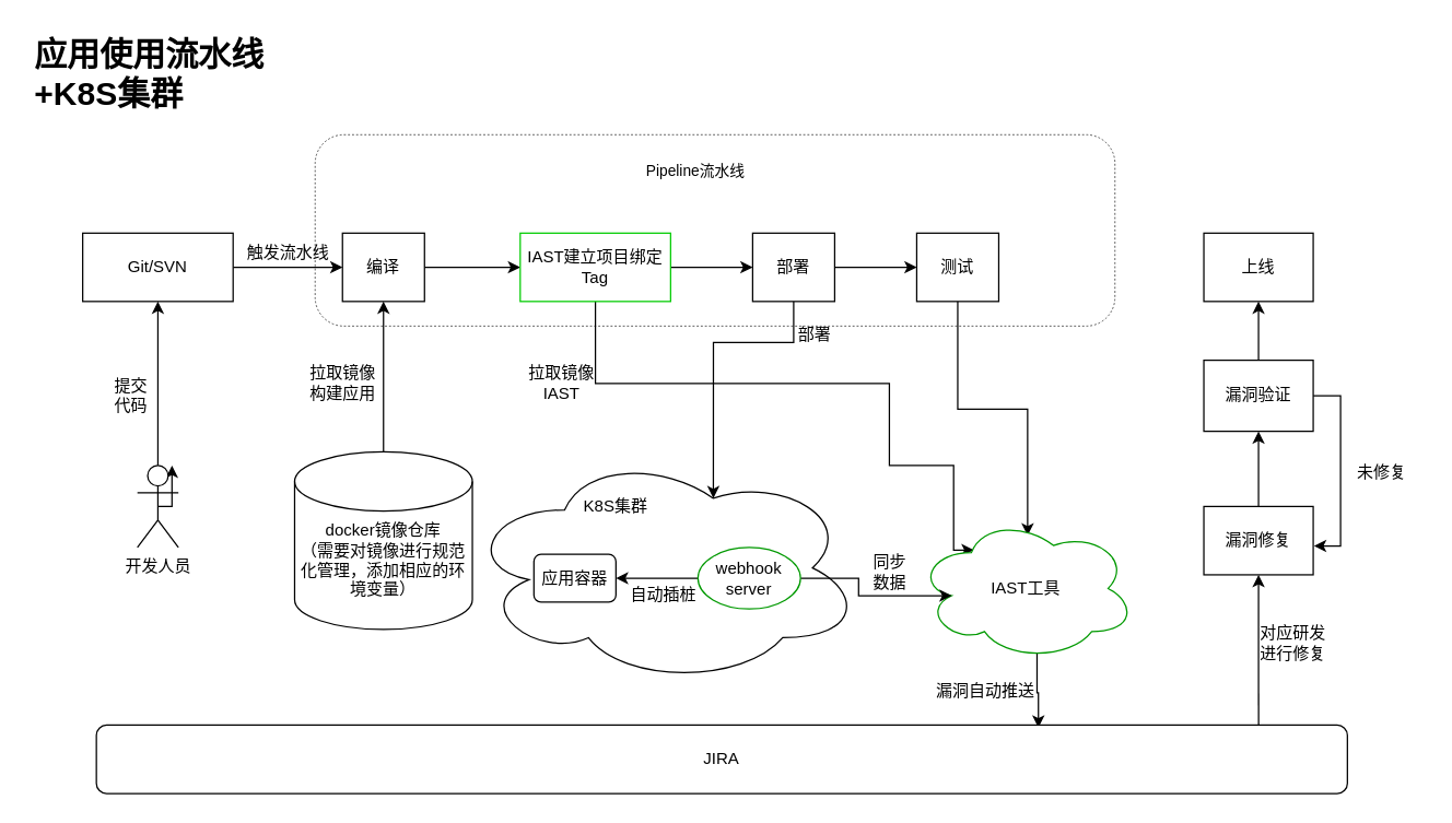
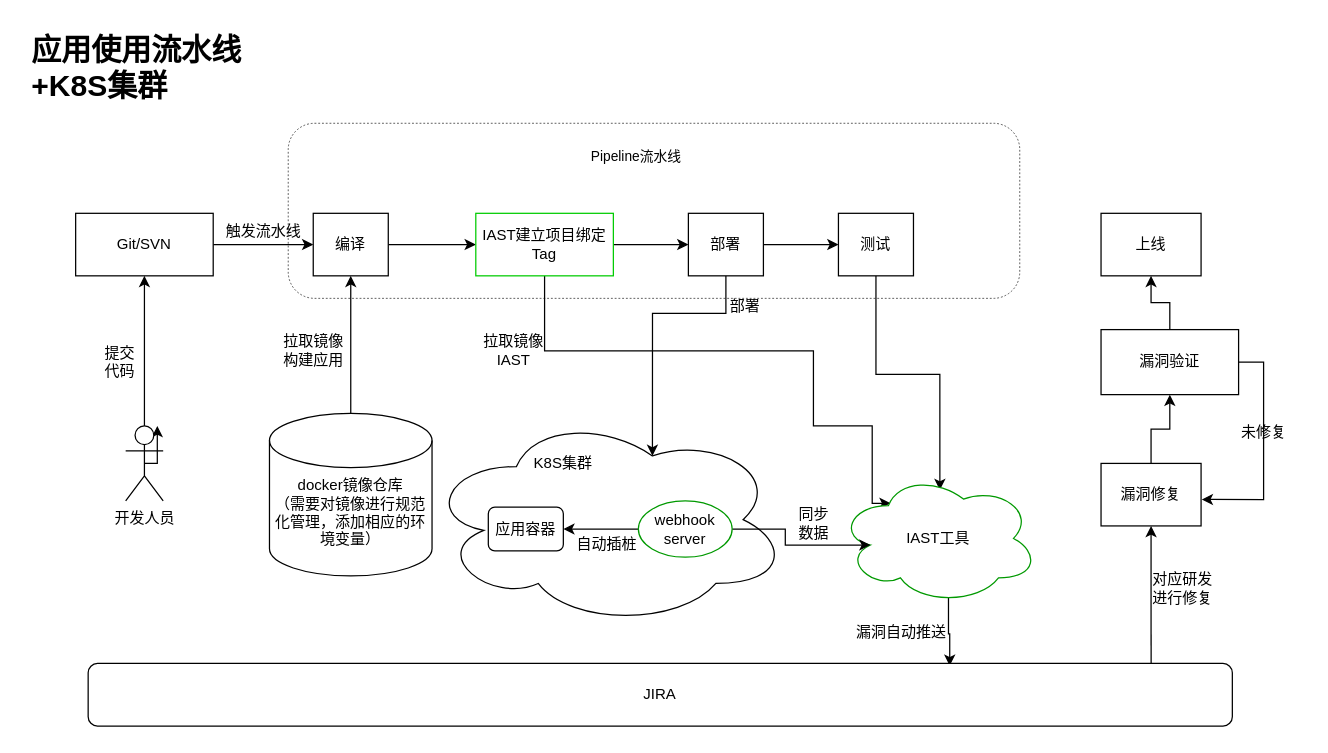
  <mxCell id="0" />
  <mxCell id="1" parent="0" />
  <mxCell id="2" style="edgeStyle=orthogonalEdgeStyle;rounded=0;orthogonalLoop=1;jettySize=auto;html=1;exitX=1;exitY=0.5;exitDx=0;exitDy=0;entryX=0;entryY=0.5;entryDx=0;entryDy=0;strokeWidth=1;" parent="1" source="4" target="12" edge="1"><mxGeometry relative="1" as="geometry" /></mxCell>
  <mxCell id="3" style="edgeStyle=orthogonalEdgeStyle;rounded=0;orthogonalLoop=1;jettySize=auto;html=1;entryX=0.5;entryY=1;entryDx=0;entryDy=0;exitX=0.5;exitY=0;exitDx=0;exitDy=0;exitPerimeter=0;" parent="1" source="15" target="4" edge="1"><mxGeometry relative="1" as="geometry"><mxPoint x="290" y="275" as="sourcePoint" /><mxPoint x="280" y="330" as="targetPoint" /></mxGeometry></mxCell>
  <mxCell id="4" value="编译" style="rounded=0;whiteSpace=wrap;html=1;" parent="1" vertex="1"><mxGeometry x="250" y="170" width="60" height="50" as="geometry" /></mxCell>
  <mxCell id="5" value="" style="edgeStyle=orthogonalEdgeStyle;rounded=0;orthogonalLoop=1;jettySize=auto;html=1;" parent="1" source="7" target="19" edge="1"><mxGeometry relative="1" as="geometry" /></mxCell>
  <mxCell id="6" style="edgeStyle=orthogonalEdgeStyle;rounded=0;orthogonalLoop=1;jettySize=auto;html=1;entryX=0.625;entryY=0.2;entryDx=0;entryDy=0;entryPerimeter=0;" parent="1" source="7" target="20" edge="1"><mxGeometry relative="1" as="geometry"><Array as="points"><mxPoint x="580" y="250" /><mxPoint x="521" y="250" /></Array></mxGeometry></mxCell>
  <mxCell id="7" value="部署" style="rounded=0;whiteSpace=wrap;html=1;" parent="1" vertex="1"><mxGeometry x="550" y="170" width="60" height="50" as="geometry" /></mxCell>
  <mxCell id="8" style="edgeStyle=orthogonalEdgeStyle;rounded=0;orthogonalLoop=1;jettySize=auto;html=1;exitX=1;exitY=0.5;exitDx=0;exitDy=0;entryX=0;entryY=0.5;entryDx=0;entryDy=0;" parent="1" source="9" target="4" edge="1"><mxGeometry relative="1" as="geometry" /></mxCell>
  <mxCell id="9" value="Git/SVN" style="rounded=0;whiteSpace=wrap;html=1;" parent="1" vertex="1"><mxGeometry x="60" y="170" width="110" height="50" as="geometry" /></mxCell>
  <mxCell id="10" style="edgeStyle=orthogonalEdgeStyle;rounded=0;orthogonalLoop=1;jettySize=auto;html=1;exitX=1;exitY=0.5;exitDx=0;exitDy=0;entryX=0;entryY=0.5;entryDx=0;entryDy=0;" parent="1" source="12" target="7" edge="1"><mxGeometry relative="1" as="geometry" /></mxCell>
  <mxCell id="11" style="edgeStyle=orthogonalEdgeStyle;rounded=0;orthogonalLoop=1;jettySize=auto;html=1;entryX=0.261;entryY=0.232;entryDx=0;entryDy=0;entryPerimeter=0;" parent="1" source="12" target="26" edge="1"><mxGeometry relative="1" as="geometry"><Array as="points"><mxPoint x="435" y="280" /><mxPoint x="650" y="280" /><mxPoint x="650" y="340" /><mxPoint x="697" y="340" /></Array></mxGeometry></mxCell>
  <mxCell id="12" value="IAST建立项目绑定Tag" style="whiteSpace=wrap;html=1;strokeColor=#00CC00;" parent="1" vertex="1"><mxGeometry x="380" y="170" width="110" height="50" as="geometry" /></mxCell>
  <mxCell id="13" value="" style="rounded=1;whiteSpace=wrap;html=1;dashed=1;fillColor=none;strokeWidth=0.5;" parent="1" vertex="1"><mxGeometry x="230" y="98" width="585" height="140" as="geometry" /></mxCell>
  <mxCell id="14" value="&lt;font style=&quot;font-size: 11px;&quot;&gt;Pipeline流水线&lt;/font&gt;" style="text;html=1;align=center;verticalAlign=middle;resizable=0;points=[];autosize=1;strokeColor=none;fillColor=none;" parent="1" vertex="1"><mxGeometry x="457.5" y="110" width="100" height="30" as="geometry" /></mxCell>
  <mxCell id="15" value="&lt;br&gt;&lt;br&gt;docker镜像仓库&lt;br&gt;（需要对镜像进行规范化管理，添加相应的环境变量）" style="strokeWidth=1;html=1;shape=mxgraph.flowchart.database;whiteSpace=wrap;" parent="1" vertex="1"><mxGeometry x="215" y="330" width="130" height="130" as="geometry" /></mxCell>
  <mxCell id="16" value="拉取镜像&lt;br&gt;构建应用" style="text;align=center;verticalAlign=middle;resizable=0;points=[];autosize=1;strokeColor=none;fillColor=none;html=1;" parent="1" vertex="1"><mxGeometry x="215" y="260" width="70" height="40" as="geometry" /></mxCell>
  <mxCell id="17" value="提交&lt;br&gt;代码" style="text;html=1;align=center;verticalAlign=middle;resizable=0;points=[];autosize=1;strokeColor=none;fillColor=none;" parent="1" vertex="1"><mxGeometry x="70" y="269" width="50" height="40" as="geometry" /></mxCell>
  <mxCell id="18" style="edgeStyle=orthogonalEdgeStyle;rounded=0;orthogonalLoop=1;jettySize=auto;html=1;entryX=0.507;entryY=0.132;entryDx=0;entryDy=0;entryPerimeter=0;" parent="1" source="19" target="26" edge="1"><mxGeometry relative="1" as="geometry" /></mxCell>
  <mxCell id="19" value="测试" style="whiteSpace=wrap;html=1;" parent="1" vertex="1"><mxGeometry x="670" y="170" width="60" height="50" as="geometry" /></mxCell>
  <mxCell id="20" value="" style="ellipse;shape=cloud;whiteSpace=wrap;html=1;align=center;" parent="1" vertex="1"><mxGeometry x="340" y="330" width="290" height="170" as="geometry" /></mxCell>
  <mxCell id="21" style="edgeStyle=orthogonalEdgeStyle;rounded=0;orthogonalLoop=1;jettySize=auto;html=1;entryX=0.5;entryY=1;entryDx=0;entryDy=0;" parent="1" source="23" target="9" edge="1"><mxGeometry relative="1" as="geometry" /></mxCell>
  <mxCell id="22" style="edgeStyle=orthogonalEdgeStyle;rounded=0;orthogonalLoop=1;jettySize=auto;html=1;exitX=0.5;exitY=0.5;exitDx=0;exitDy=0;exitPerimeter=0;" parent="1" source="23" edge="1"><mxGeometry relative="1" as="geometry"><mxPoint x="125.286" y="340" as="targetPoint" /></mxGeometry></mxCell>
  <mxCell id="23" value="开发人员" style="shape=umlActor;verticalLabelPosition=bottom;verticalAlign=top;html=1;outlineConnect=0;" parent="1" vertex="1"><mxGeometry x="100" y="340" width="30" height="60" as="geometry" /></mxCell>
  <mxCell id="24" value="部署" style="text;html=1;align=center;verticalAlign=middle;resizable=0;points=[];autosize=1;strokeColor=none;fillColor=none;" parent="1" vertex="1"><mxGeometry x="570" y="230" width="50" height="30" as="geometry" /></mxCell>
  <mxCell id="25" style="edgeStyle=orthogonalEdgeStyle;rounded=0;orthogonalLoop=1;jettySize=auto;html=1;exitX=0.55;exitY=0.95;exitDx=0;exitDy=0;exitPerimeter=0;entryX=0.753;entryY=0.037;entryDx=0;entryDy=0;entryPerimeter=0;" parent="1" source="26" target="41" edge="1"><mxGeometry relative="1" as="geometry" /></mxCell>
  <mxCell id="26" value="IAST工具" style="ellipse;shape=cloud;whiteSpace=wrap;html=1;strokeColor=#009900;" parent="1" vertex="1"><mxGeometry x="670" y="377.5" width="160" height="105" as="geometry" /></mxCell>
  <mxCell id="27" value="拉取镜像&lt;br&gt;IAST" style="text;html=1;align=center;verticalAlign=middle;resizable=0;points=[];autosize=1;strokeColor=none;fillColor=none;" parent="1" vertex="1"><mxGeometry x="380" y="260" width="60" height="40" as="geometry" /></mxCell>
  <mxCell id="28" value="触发流水线" style="text;html=1;align=center;verticalAlign=middle;resizable=0;points=[];autosize=1;strokeColor=none;fillColor=none;" parent="1" vertex="1"><mxGeometry x="170" y="170" width="80" height="30" as="geometry" /></mxCell>
  <mxCell id="29" value="&lt;h1&gt;应用使用流水线+K8S集群&lt;/h1&gt;" style="text;html=1;strokeColor=none;fillColor=none;spacing=5;spacingTop=-20;whiteSpace=wrap;overflow=hidden;rounded=0;" parent="1" vertex="1"><mxGeometry x="20" y="20" width="190" height="120" as="geometry" /></mxCell>
  <mxCell id="30" value="上线" style="whiteSpace=wrap;html=1;" parent="1" vertex="1"><mxGeometry x="880" y="170" width="80" height="50" as="geometry" /></mxCell>
  <mxCell id="31" style="edgeStyle=orthogonalEdgeStyle;rounded=0;orthogonalLoop=1;jettySize=auto;html=1;exitX=0.5;exitY=0;exitDx=0;exitDy=0;entryX=0.5;entryY=1;entryDx=0;entryDy=0;" parent="1" source="33" target="30" edge="1"><mxGeometry relative="1" as="geometry" /></mxCell>
  <mxCell id="32" style="edgeStyle=orthogonalEdgeStyle;rounded=0;orthogonalLoop=1;jettySize=auto;html=1;entryX=1.007;entryY=0.577;entryDx=0;entryDy=0;entryPerimeter=0;exitX=1;exitY=0.5;exitDx=0;exitDy=0;" parent="1" source="33" target="45" edge="1"><mxGeometry relative="1" as="geometry" /></mxCell>
- <mxCell id="33" value="漏洞验证" style="whiteSpace=wrap;html=1;" parent="1" vertex="1"><mxGeometry x="880" y="263" width="80" height="52" as="geometry" /></mxCell>
+ <mxCell id="33" value="漏洞验证" style="whiteSpace=wrap;html=1;" parent="1" vertex="1"><mxGeometry x="880" y="263" width="110" height="52" as="geometry" /></mxCell>
  <mxCell id="34" value="K8S集群" style="text;html=1;strokeColor=none;fillColor=none;align=center;verticalAlign=middle;whiteSpace=wrap;rounded=0;" parent="1" vertex="1"><mxGeometry x="420" y="355" width="60" height="30" as="geometry" /></mxCell>
  <mxCell id="35" style="edgeStyle=orthogonalEdgeStyle;rounded=0;orthogonalLoop=1;jettySize=auto;html=1;entryX=1;entryY=0.5;entryDx=0;entryDy=0;" parent="1" source="37" target="38" edge="1"><mxGeometry relative="1" as="geometry" /></mxCell>
  <mxCell id="36" style="edgeStyle=orthogonalEdgeStyle;rounded=0;orthogonalLoop=1;jettySize=auto;html=1;entryX=0.16;entryY=0.55;entryDx=0;entryDy=0;entryPerimeter=0;" parent="1" source="37" target="26" edge="1"><mxGeometry relative="1" as="geometry" /></mxCell>
  <mxCell id="37" value="webhook&lt;br&gt;server" style="ellipse;whiteSpace=wrap;html=1;strokeColor=#009900;" parent="1" vertex="1"><mxGeometry x="510" y="400" width="75" height="45" as="geometry" /></mxCell>
  <mxCell id="38" value="应用容器" style="rounded=1;whiteSpace=wrap;html=1;" parent="1" vertex="1"><mxGeometry x="390" y="405" width="60" height="35" as="geometry" /></mxCell>
  <mxCell id="39" value="自动插桩" style="text;html=1;strokeColor=none;fillColor=none;align=center;verticalAlign=middle;whiteSpace=wrap;rounded=0;" parent="1" vertex="1"><mxGeometry x="455" y="425" width="60" height="20" as="geometry" /></mxCell>
  <mxCell id="40" value="同步&lt;br&gt;数据" style="text;html=1;align=center;verticalAlign=middle;resizable=0;points=[];autosize=1;strokeColor=none;fillColor=none;" parent="1" vertex="1"><mxGeometry x="625" y="397.5" width="50" height="40" as="geometry" /></mxCell>
  <mxCell id="41" value="JIRA" style="rounded=1;whiteSpace=wrap;html=1;" parent="1" vertex="1"><mxGeometry x="70" y="530" width="915" height="50" as="geometry" /></mxCell>
  <mxCell id="42" value="漏洞自动推送" style="text;html=1;align=center;verticalAlign=middle;resizable=0;points=[];autosize=1;strokeColor=none;fillColor=none;" parent="1" vertex="1"><mxGeometry x="670" y="490" width="100" height="30" as="geometry" /></mxCell>
  <mxCell id="43" style="edgeStyle=orthogonalEdgeStyle;rounded=0;orthogonalLoop=1;jettySize=auto;html=1;entryX=0.5;entryY=1;entryDx=0;entryDy=0;exitX=0.929;exitY=0;exitDx=0;exitDy=0;exitPerimeter=0;" parent="1" source="41" target="45" edge="1"><mxGeometry relative="1" as="geometry" /></mxCell>
  <mxCell id="44" style="edgeStyle=orthogonalEdgeStyle;rounded=0;orthogonalLoop=1;jettySize=auto;html=1;exitX=0.5;exitY=0;exitDx=0;exitDy=0;entryX=0.5;entryY=1;entryDx=0;entryDy=0;" parent="1" source="45" target="33" edge="1"><mxGeometry relative="1" as="geometry" /></mxCell>
  <mxCell id="45" value="漏洞修复" style="whiteSpace=wrap;html=1;" parent="1" vertex="1"><mxGeometry x="880" y="370" width="80" height="50" as="geometry" /></mxCell>
  <mxCell id="46" value="对应研发&lt;br&gt;进行修复" style="text;html=1;align=center;verticalAlign=middle;resizable=0;points=[];autosize=1;strokeColor=none;fillColor=none;" parent="1" vertex="1"><mxGeometry x="910" y="450" width="70" height="40" as="geometry" /></mxCell>
  <mxCell id="47" value="未修复" style="text;html=1;align=center;verticalAlign=middle;resizable=0;points=[];autosize=1;strokeColor=none;fillColor=none;" parent="1" vertex="1"><mxGeometry x="980" y="330" width="60" height="30" as="geometry" /></mxCell>
